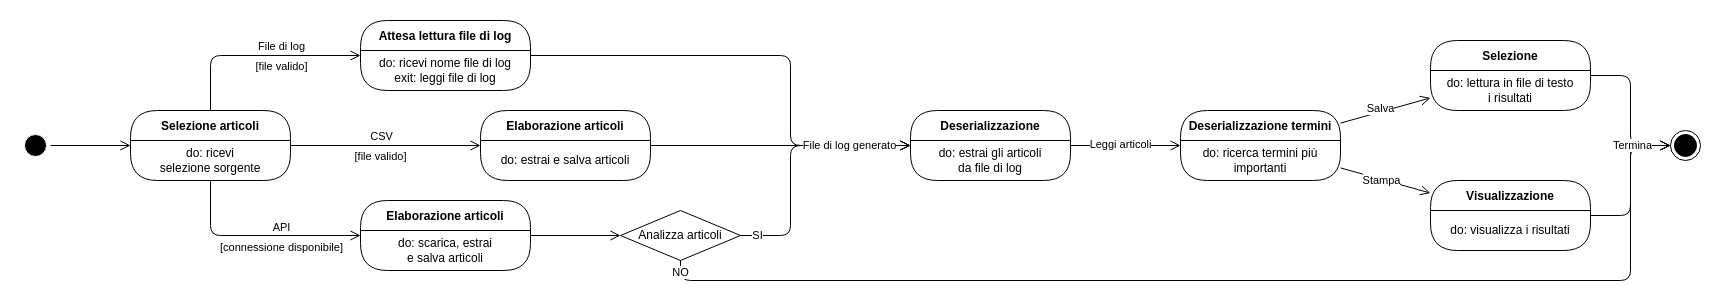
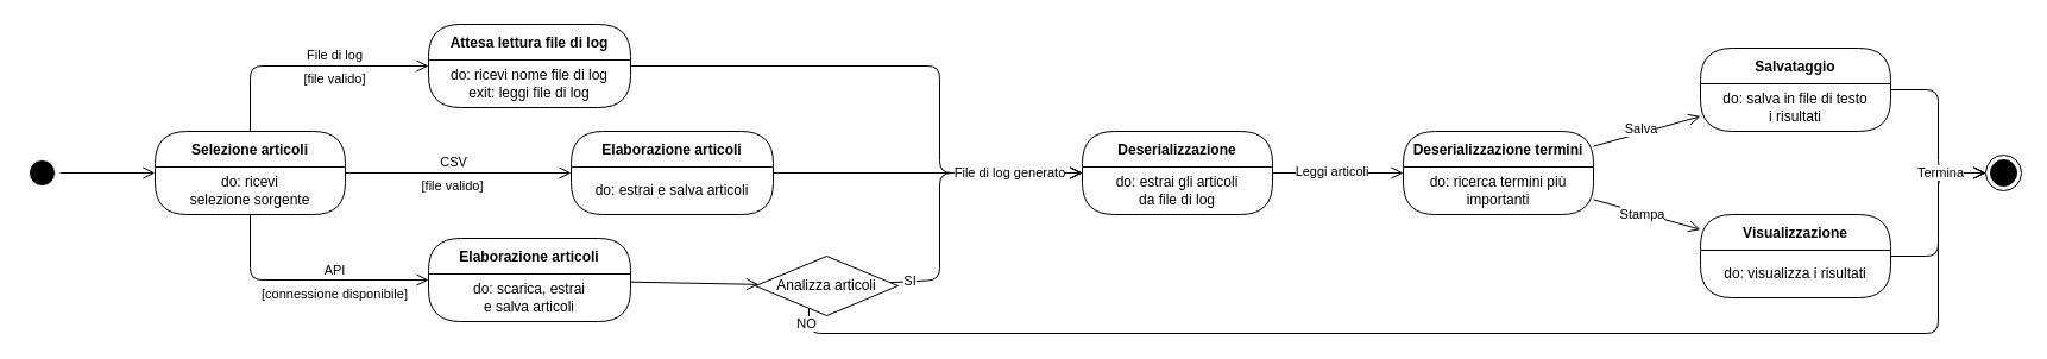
  <mxCell id="0" />
  <mxCell id="1" parent="0" />
  <mxCell id="2" value="Selezione articoli" style="swimlane;fontStyle=1;align=center;verticalAlign=middle;childLayout=stackLayout;horizontal=1;startSize=30;horizontalStack=0;resizeParent=0;resizeLast=1;container=0;collapsible=0;rounded=1;arcSize=30;swimlaneFillColor=default;dropTarget=0;" parent="1" vertex="1"><mxGeometry x="130" y="110" width="160" height="70" as="geometry" /></mxCell>
  <mxCell id="3" value="do: ricevi selezione&amp;nbsp;sorgente" style="text;html=1;align=center;verticalAlign=middle;spacingLeft=4;spacingRight=4;whiteSpace=wrap;overflow=hidden;rotatable=0;" parent="2" vertex="1"><mxGeometry y="30" width="160" height="40" as="geometry" /></mxCell>
  <mxCell id="4" value="" style="ellipse;html=1;shape=startState;fillColor=#000000;strokeColor=#FFFFFF;" parent="1" vertex="1"><mxGeometry x="20" y="130" width="30" height="30" as="geometry" /></mxCell>
  <mxCell id="5" value="" style="html=1;verticalAlign=bottom;endArrow=open;endSize=8;rounded=0;" parent="1" source="4" target="2" edge="1"><mxGeometry relative="1" as="geometry"><mxPoint x="130" y="145" as="targetPoint" /></mxGeometry></mxCell>
  <mxCell id="6" value="" style="edgeStyle=orthogonalEdgeStyle;html=1;verticalAlign=bottom;endArrow=open;endSize=8;rounded=1;" parent="1" source="2" target="12" edge="1"><mxGeometry relative="1" as="geometry"><mxPoint x="353.95" y="70" as="targetPoint" /><mxPoint x="210.003" y="115" as="sourcePoint" /><Array as="points"><mxPoint x="210" y="55" /></Array></mxGeometry></mxCell>
  <mxCell id="7" value="File di log" style="edgeLabel;html=1;align=center;verticalAlign=middle;resizable=0;points=[];" parent="6" vertex="1" connectable="0"><mxGeometry x="-0.115" y="2" relative="1" as="geometry"><mxPoint x="34" y="-8" as="offset" /></mxGeometry></mxCell>
  <mxCell id="8" value="" style="html=1;verticalAlign=bottom;endArrow=open;endSize=8;rounded=0;" parent="1" source="2" target="41" edge="1"><mxGeometry relative="1" as="geometry"><mxPoint x="480" y="145" as="targetPoint" /><mxPoint x="360" y="145" as="sourcePoint" /></mxGeometry></mxCell>
  <mxCell id="9" value="CSV" style="edgeLabel;html=1;align=center;verticalAlign=middle;resizable=0;points=[];" parent="8" vertex="1" connectable="0"><mxGeometry x="-0.108" y="2" relative="1" as="geometry"><mxPoint x="5" y="-8" as="offset" /></mxGeometry></mxCell>
  <mxCell id="10" value="" style="edgeStyle=orthogonalEdgeStyle;html=1;verticalAlign=bottom;endArrow=open;endSize=8;rounded=1;" parent="1" source="2" target="44" edge="1"><mxGeometry relative="1" as="geometry"><mxPoint x="360" y="315" as="targetPoint" /><mxPoint x="210" y="260" as="sourcePoint" /><Array as="points"><mxPoint x="210" y="235" /></Array></mxGeometry></mxCell>
  <mxCell id="11" value="API" style="edgeLabel;html=1;align=center;verticalAlign=middle;resizable=0;points=[];" parent="10" vertex="1" connectable="0"><mxGeometry x="0.005" y="-1" relative="1" as="geometry"><mxPoint x="22" y="-10" as="offset" /></mxGeometry></mxCell>
  <mxCell id="12" value="Attesa lettura file di log" style="swimlane;fontStyle=1;align=center;verticalAlign=middle;childLayout=stackLayout;horizontal=1;startSize=30;horizontalStack=0;resizeParent=0;resizeLast=1;container=0;collapsible=0;rounded=1;arcSize=30;swimlaneFillColor=default;dropTarget=0;" parent="1" vertex="1"><mxGeometry x="360" y="20" width="170" height="70" as="geometry" /></mxCell>
  <mxCell id="13" value="do: ricevi nome file di log&lt;br&gt;exit: leggi file di log" style="text;html=1;align=center;verticalAlign=middle;spacingLeft=4;spacingRight=4;whiteSpace=wrap;overflow=hidden;rotatable=0;" parent="12" vertex="1"><mxGeometry y="30" width="170" height="40" as="geometry" /></mxCell>
  <mxCell id="14" value="[file valido]" style="edgeLabel;html=1;align=center;verticalAlign=middle;resizable=0;points=[];" parent="1" vertex="1" connectable="0"><mxGeometry x="280" y="65" as="geometry" /></mxCell>
  <mxCell id="15" value="Deserializzazione termini" style="swimlane;fontStyle=1;align=center;verticalAlign=middle;childLayout=stackLayout;horizontal=1;startSize=30;horizontalStack=0;resizeParent=0;resizeLast=1;container=0;collapsible=0;rounded=1;arcSize=30;swimlaneFillColor=default;dropTarget=0;" parent="1" vertex="1"><mxGeometry x="1180" y="110" width="160" height="70" as="geometry" /></mxCell>
  <mxCell id="16" value="do: ricerca termini più importanti" style="text;html=1;align=center;verticalAlign=middle;spacingLeft=4;spacingRight=4;whiteSpace=wrap;overflow=hidden;rotatable=0;" parent="15" vertex="1"><mxGeometry y="30" width="160" height="40" as="geometry" /></mxCell>
  <mxCell id="17" value="" style="html=1;verticalAlign=bottom;endArrow=open;endSize=8;rounded=1;" parent="1" source="12" target="35" edge="1"><mxGeometry relative="1" as="geometry"><mxPoint x="780" y="55" as="targetPoint" /><mxPoint x="670" y="55" as="sourcePoint" /><Array as="points"><mxPoint x="790" y="55" /><mxPoint x="790" y="145" /></Array></mxGeometry></mxCell>
  <mxCell id="18" value="[file valido]" style="edgeLabel;html=1;align=center;verticalAlign=middle;resizable=0;points=[];" parent="1" vertex="1" connectable="0"><mxGeometry x="365" y="157" as="geometry"><mxPoint x="14" y="-2" as="offset" /></mxGeometry></mxCell>
- <mxCell id="19" value="Selezione" style="swimlane;fontStyle=1;align=center;verticalAlign=middle;childLayout=stackLayout;horizontal=1;startSize=30;horizontalStack=0;resizeParent=0;resizeLast=1;container=0;collapsible=0;rounded=1;arcSize=30;swimlaneFillColor=default;dropTarget=0;" parent="1" vertex="1"><mxGeometry x="1430" y="40" width="160" height="70" as="geometry" /></mxCell>
- <mxCell id="20" value="do: lettura in file di testo&lt;br&gt;i risultati" style="text;html=1;align=center;verticalAlign=middle;spacingLeft=4;spacingRight=4;whiteSpace=wrap;overflow=hidden;rotatable=0;" parent="19" vertex="1"><mxGeometry y="30" width="160" height="40" as="geometry" /></mxCell>
+ <mxCell id="19" value="Salvataggio" style="swimlane;fontStyle=1;align=center;verticalAlign=middle;childLayout=stackLayout;horizontal=1;startSize=30;horizontalStack=0;resizeParent=0;resizeLast=1;container=0;collapsible=0;rounded=1;arcSize=30;swimlaneFillColor=default;dropTarget=0;" parent="1" vertex="1"><mxGeometry x="1430" y="40" width="160" height="70" as="geometry" /></mxCell>
+ <mxCell id="20" value="do: salva in file di testo&lt;br&gt;i risultati" style="text;html=1;align=center;verticalAlign=middle;spacingLeft=4;spacingRight=4;whiteSpace=wrap;overflow=hidden;rotatable=0;" parent="19" vertex="1"><mxGeometry y="30" width="160" height="40" as="geometry" /></mxCell>
  <mxCell id="21" value="Visualizzazione" style="swimlane;fontStyle=1;align=center;verticalAlign=middle;childLayout=stackLayout;horizontal=1;startSize=30;horizontalStack=0;resizeParent=0;resizeLast=1;container=0;collapsible=0;rounded=1;arcSize=30;swimlaneFillColor=default;dropTarget=0;" parent="1" vertex="1"><mxGeometry x="1430" y="180" width="160" height="70" as="geometry" /></mxCell>
  <mxCell id="22" value="do: visualizza i risultati" style="text;html=1;align=center;verticalAlign=middle;spacingLeft=4;spacingRight=4;whiteSpace=wrap;overflow=hidden;rotatable=0;" parent="21" vertex="1"><mxGeometry y="30" width="160" height="40" as="geometry" /></mxCell>
  <mxCell id="23" value="" style="html=1;verticalAlign=bottom;endArrow=open;endSize=8;rounded=0;" parent="1" source="15" target="21" edge="1"><mxGeometry relative="1" as="geometry"><mxPoint x="1360" y="200" as="targetPoint" /><mxPoint x="1250" y="200" as="sourcePoint" /></mxGeometry></mxCell>
  <mxCell id="24" value="Stampa" style="edgeLabel;html=1;align=center;verticalAlign=middle;resizable=0;points=[];" parent="23" vertex="1" connectable="0"><mxGeometry x="-0.108" y="2" relative="1" as="geometry"><mxPoint y="3" as="offset" /></mxGeometry></mxCell>
  <mxCell id="25" value="" style="html=1;verticalAlign=bottom;endArrow=open;endSize=8;rounded=0;" parent="1" source="15" target="19" edge="1"><mxGeometry relative="1" as="geometry"><mxPoint x="1440" y="225" as="targetPoint" /><mxPoint x="1350" y="155" as="sourcePoint" /></mxGeometry></mxCell>
  <mxCell id="26" value="Salva" style="edgeLabel;html=1;align=center;verticalAlign=middle;resizable=0;points=[];" parent="25" vertex="1" connectable="0"><mxGeometry x="-0.108" y="2" relative="1" as="geometry"><mxPoint y="-2" as="offset" /></mxGeometry></mxCell>
  <mxCell id="27" value="[connessione disponibile]" style="edgeLabel;html=1;align=center;verticalAlign=middle;resizable=0;points=[];" parent="1" vertex="1" connectable="0"><mxGeometry x="280" y="246" as="geometry" /></mxCell>
  <mxCell id="28" value="" style="html=1;verticalAlign=bottom;endArrow=open;endSize=8;rounded=1;" parent="1" source="30" target="35" edge="1"><mxGeometry relative="1" as="geometry"><mxPoint x="1070" y="225" as="targetPoint" /><mxPoint x="890" y="315" as="sourcePoint" /><Array as="points"><mxPoint x="790" y="235" /><mxPoint x="790" y="145" /></Array></mxGeometry></mxCell>
  <mxCell id="29" value="SI" style="edgeLabel;html=1;align=center;verticalAlign=middle;resizable=0;points=[];" parent="28" vertex="1" connectable="0"><mxGeometry x="-0.835" y="1" relative="1" as="geometry"><mxPoint x="-5" as="offset" /></mxGeometry></mxCell>
- <mxCell id="30" value="Analizza articoli" style="rhombus;whiteSpace=wrap;html=1;" parent="1" vertex="1"><mxGeometry x="620" y="210" width="120" height="50" as="geometry" /></mxCell>
+ <mxCell id="30" value="Analizza articoli" style="rhombus;whiteSpace=wrap;html=1;" parent="1" vertex="1"><mxGeometry x="635" y="215" width="120" height="50" as="geometry" /></mxCell>
  <mxCell id="31" value="&amp;nbsp;" style="edgeStyle=orthogonalEdgeStyle;html=1;align=left;verticalAlign=bottom;endArrow=open;endSize=8;rounded=1;" parent="1" source="30" target="33" edge="1"><mxGeometry x="-0.951" relative="1" as="geometry"><mxPoint x="1820" y="180" as="targetPoint" /><Array as="points"><mxPoint x="680" y="280" /><mxPoint x="1630" y="280" /><mxPoint x="1630" y="145" /></Array><mxPoint as="offset" /></mxGeometry></mxCell>
  <mxCell id="32" value="NO" style="edgeLabel;html=1;align=center;verticalAlign=middle;resizable=0;points=[];" parent="31" vertex="1" connectable="0"><mxGeometry x="-0.838" y="1" relative="1" as="geometry"><mxPoint x="-74" y="-8" as="offset" /></mxGeometry></mxCell>
  <mxCell id="33" value="" style="ellipse;html=1;shape=endState;fillColor=#000000;strokeColor=#000000;rounded=1;shadow=0;comic=0;labelBackgroundColor=none;fontFamily=Verdana;fontSize=12;fontColor=#000000;align=center;" parent="1" vertex="1"><mxGeometry x="1670" y="130" width="30" height="30" as="geometry" /></mxCell>
  <mxCell id="34" style="edgeStyle=elbowEdgeStyle;html=1;labelBackgroundColor=none;endArrow=open;endSize=8;fontFamily=Verdana;fontSize=12;align=left;" parent="1" source="19" target="33" edge="1"><mxGeometry relative="1" as="geometry"><mxPoint x="1440" y="130" as="sourcePoint" /></mxGeometry></mxCell>
  <mxCell id="35" value="Deserializzazione" style="swimlane;fontStyle=1;align=center;verticalAlign=middle;childLayout=stackLayout;horizontal=1;startSize=30;horizontalStack=0;resizeParent=0;resizeLast=1;container=0;collapsible=0;rounded=1;arcSize=30;swimlaneFillColor=default;dropTarget=0;" parent="1" vertex="1"><mxGeometry x="910" y="110" width="160" height="70" as="geometry" /></mxCell>
  <mxCell id="36" value="do: estrai gli articoli&lt;br&gt;da file di log" style="text;html=1;align=center;verticalAlign=middle;spacingLeft=4;spacingRight=4;whiteSpace=wrap;overflow=hidden;rotatable=0;" parent="35" vertex="1"><mxGeometry y="30" width="160" height="40" as="geometry" /></mxCell>
  <mxCell id="37" value="" style="html=1;verticalAlign=bottom;endArrow=open;endSize=8;rounded=0;" parent="1" source="35" target="15" edge="1"><mxGeometry relative="1" as="geometry"><mxPoint x="1540" y="107" as="targetPoint" /><mxPoint x="1450" y="133" as="sourcePoint" /></mxGeometry></mxCell>
  <mxCell id="38" value="Leggi articoli" style="edgeLabel;html=1;align=center;verticalAlign=middle;resizable=0;points=[];" parent="37" vertex="1" connectable="0"><mxGeometry x="-0.108" y="2" relative="1" as="geometry"><mxPoint as="offset" /></mxGeometry></mxCell>
  <mxCell id="39" style="edgeStyle=elbowEdgeStyle;html=1;labelBackgroundColor=none;endArrow=open;endSize=8;fontFamily=Verdana;fontSize=12;align=left;" parent="1" source="21" target="33" edge="1"><mxGeometry relative="1" as="geometry"><mxPoint x="1600" y="85" as="sourcePoint" /><mxPoint x="1670" y="170" as="targetPoint" /></mxGeometry></mxCell>
  <mxCell id="40" value="Termina" style="edgeLabel;html=1;align=center;verticalAlign=middle;resizable=0;points=[];" parent="39" vertex="1" connectable="0"><mxGeometry x="0.615" y="-1" relative="1" as="geometry"><mxPoint x="-10" y="-2" as="offset" /></mxGeometry></mxCell>
  <mxCell id="41" value="Elaborazione articoli" style="swimlane;fontStyle=1;align=center;verticalAlign=middle;childLayout=stackLayout;horizontal=1;startSize=30;horizontalStack=0;resizeParent=0;resizeLast=1;container=0;collapsible=0;rounded=1;arcSize=30;swimlaneFillColor=default;dropTarget=0;" parent="1" vertex="1"><mxGeometry x="480" y="110" width="170" height="70" as="geometry" /></mxCell>
  <mxCell id="42" value="do: estrai e salva articoli" style="text;html=1;align=center;verticalAlign=middle;spacingLeft=4;spacingRight=4;whiteSpace=wrap;overflow=hidden;rotatable=0;" parent="41" vertex="1"><mxGeometry y="30" width="170" height="40" as="geometry" /></mxCell>
  <mxCell id="43" value="" style="html=1;verticalAlign=bottom;endArrow=open;endSize=8;rounded=1;" parent="1" source="41" target="35" edge="1"><mxGeometry relative="1" as="geometry"><mxPoint x="1090" y="155" as="targetPoint" /><mxPoint x="540" y="325" as="sourcePoint" /><Array as="points" /></mxGeometry></mxCell>
  <mxCell id="44" value="Elaborazione articoli" style="swimlane;fontStyle=1;align=center;verticalAlign=middle;childLayout=stackLayout;horizontal=1;startSize=30;horizontalStack=0;resizeParent=0;resizeLast=1;container=0;collapsible=0;rounded=1;arcSize=30;swimlaneFillColor=default;dropTarget=0;" parent="1" vertex="1"><mxGeometry x="360" y="200" width="170" height="70" as="geometry" /></mxCell>
  <mxCell id="45" value="do: scarica, estrai&lt;br&gt;e salva articoli" style="text;html=1;align=center;verticalAlign=middle;spacingLeft=4;spacingRight=4;whiteSpace=wrap;overflow=hidden;rotatable=0;" parent="44" vertex="1"><mxGeometry y="30" width="170" height="40" as="geometry" /></mxCell>
  <mxCell id="46" value="" style="html=1;verticalAlign=bottom;endArrow=open;endSize=8;rounded=0;" parent="1" source="44" target="30" edge="1"><mxGeometry relative="1" as="geometry"><mxPoint x="490" y="155" as="targetPoint" /><mxPoint x="340" y="180" as="sourcePoint" /></mxGeometry></mxCell>
  <mxCell id="47" value="File di log generato" style="edgeLabel;html=1;align=center;verticalAlign=middle;resizable=0;points=[];" parent="1" vertex="1" connectable="0"><mxGeometry x="848.003" y="144" as="geometry" /></mxCell>
